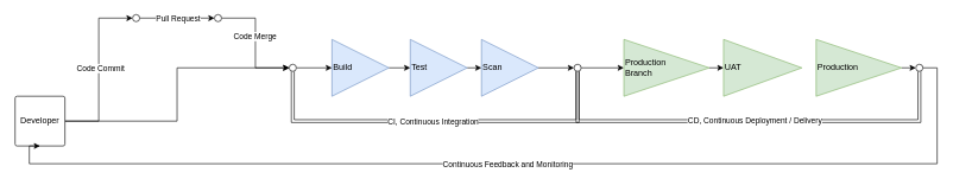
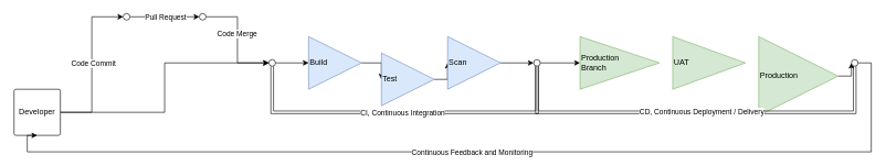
  <mxCell id="0" />
  <mxCell id="1" parent="0" />
  <mxCell id="2" style="edgeStyle=orthogonalEdgeStyle;rounded=0;orthogonalLoop=1;jettySize=auto;html=1;exitX=1;exitY=0.5;exitDx=0;exitDy=0;entryX=0;entryY=0.5;entryDx=0;entryDy=0;" edge="1" parent="1" source="5" target="8"><mxGeometry relative="1" as="geometry" /></mxCell>
  <mxCell id="3" value="Code Commit" style="edgeLabel;html=1;align=center;verticalAlign=middle;resizable=0;points=[];" vertex="1" connectable="0" parent="2"><mxGeometry x="0.004" y="-2" relative="1" as="geometry"><mxPoint y="-2" as="offset" /></mxGeometry></mxCell>
  <mxCell id="4" style="edgeStyle=orthogonalEdgeStyle;rounded=0;orthogonalLoop=1;jettySize=auto;html=1;exitX=1;exitY=0.5;exitDx=0;exitDy=0;entryX=0;entryY=0.5;entryDx=0;entryDy=0;" edge="1" parent="1" source="5" target="15"><mxGeometry relative="1" as="geometry" /></mxCell>
  <mxCell id="5" value="Developer" style="rounded=1;whiteSpace=wrap;html=1;arcSize=4;" vertex="1" parent="1"><mxGeometry x="20" y="135" width="70" height="70" as="geometry" /></mxCell>
  <mxCell id="6" style="edgeStyle=orthogonalEdgeStyle;rounded=0;orthogonalLoop=1;jettySize=auto;html=1;exitX=1;exitY=0.5;exitDx=0;exitDy=0;entryX=0;entryY=0.5;entryDx=0;entryDy=0;" edge="1" parent="1" source="8" target="11"><mxGeometry relative="1" as="geometry" /></mxCell>
  <mxCell id="7" value="Pull Request" style="edgeLabel;html=1;align=center;verticalAlign=middle;resizable=0;points=[];" vertex="1" connectable="0" parent="6"><mxGeometry x="0.013" relative="1" as="geometry"><mxPoint as="offset" /></mxGeometry></mxCell>
  <mxCell id="8" value="" style="ellipse;whiteSpace=wrap;html=1;aspect=fixed;" vertex="1" parent="1"><mxGeometry x="185" y="20" width="10" height="10" as="geometry" /></mxCell>
  <mxCell id="9" style="edgeStyle=orthogonalEdgeStyle;rounded=0;orthogonalLoop=1;jettySize=auto;html=1;exitX=1;exitY=0.5;exitDx=0;exitDy=0;entryX=0;entryY=0.5;entryDx=0;entryDy=0;" edge="1" parent="1" source="11" target="15"><mxGeometry relative="1" as="geometry" /></mxCell>
  <mxCell id="10" value="Code Merge" style="edgeLabel;html=1;align=center;verticalAlign=middle;resizable=0;points=[];" vertex="1" connectable="0" parent="9"><mxGeometry x="-0.098" y="-1" relative="1" as="geometry"><mxPoint y="-1" as="offset" /></mxGeometry></mxCell>
  <mxCell id="11" value="" style="ellipse;whiteSpace=wrap;html=1;aspect=fixed;" vertex="1" parent="1"><mxGeometry x="300" y="20" width="10" height="10" as="geometry" /></mxCell>
  <mxCell id="12" style="edgeStyle=orthogonalEdgeStyle;rounded=0;orthogonalLoop=1;jettySize=auto;html=1;exitX=1;exitY=0.5;exitDx=0;exitDy=0;entryX=0;entryY=0.5;entryDx=0;entryDy=0;" edge="1" parent="1" source="15" target="17"><mxGeometry relative="1" as="geometry" /></mxCell>
  <mxCell id="13" style="edgeStyle=orthogonalEdgeStyle;rounded=0;orthogonalLoop=1;jettySize=auto;html=1;exitX=0.5;exitY=1;exitDx=0;exitDy=0;entryX=0.5;entryY=1;entryDx=0;entryDy=0;shape=link;" edge="1" parent="1" source="15" target="30"><mxGeometry relative="1" as="geometry"><Array as="points"><mxPoint x="410" y="170" /><mxPoint x="810" y="170" /></Array></mxGeometry></mxCell>
  <mxCell id="14" value="CI, Continuous Integration" style="edgeLabel;html=1;align=center;verticalAlign=middle;resizable=0;points=[];" vertex="1" connectable="0" parent="13"><mxGeometry x="-0.015" relative="1" as="geometry"><mxPoint as="offset" /></mxGeometry></mxCell>
  <mxCell id="15" value="" style="ellipse;whiteSpace=wrap;html=1;aspect=fixed;" vertex="1" parent="1"><mxGeometry x="405" y="90" width="10" height="10" as="geometry" /></mxCell>
  <mxCell id="16" style="edgeStyle=orthogonalEdgeStyle;rounded=0;orthogonalLoop=1;jettySize=auto;html=1;exitX=1;exitY=0.5;exitDx=0;exitDy=0;entryX=0;entryY=0.5;entryDx=0;entryDy=0;" edge="1" parent="1" source="17" target="19"><mxGeometry relative="1" as="geometry" /></mxCell>
  <mxCell id="17" value="Build" style="triangle;whiteSpace=wrap;html=1;align=left;fillColor=#dae8fc;strokeColor=#6c8ebf;" vertex="1" parent="1"><mxGeometry x="465" y="55" width="80" height="80" as="geometry" /></mxCell>
  <mxCell id="18" style="edgeStyle=orthogonalEdgeStyle;rounded=0;orthogonalLoop=1;jettySize=auto;html=1;exitX=1;exitY=0.5;exitDx=0;exitDy=0;entryX=0;entryY=0.5;entryDx=0;entryDy=0;" edge="1" parent="1" source="19" target="21"><mxGeometry relative="1" as="geometry" /></mxCell>
- <mxCell id="19" value="Test" style="triangle;whiteSpace=wrap;html=1;align=left;fillColor=#dae8fc;strokeColor=#6c8ebf;" vertex="1" parent="1"><mxGeometry x="575" y="55" width="80" height="80" as="geometry" /></mxCell>
+ <mxCell id="19" value="Test" style="triangle;whiteSpace=wrap;html=1;align=left;fillColor=#dae8fc;strokeColor=#6c8ebf;" vertex="1" parent="1"><mxGeometry x="575" y="80" width="80" height="80" as="geometry" /></mxCell>
  <mxCell id="20" style="edgeStyle=orthogonalEdgeStyle;rounded=0;orthogonalLoop=1;jettySize=auto;html=1;exitX=1;exitY=0.5;exitDx=0;exitDy=0;entryX=0;entryY=0.5;entryDx=0;entryDy=0;" edge="1" parent="1" source="30" target="23"><mxGeometry relative="1" as="geometry" /></mxCell>
  <mxCell id="21" value="Scan" style="triangle;whiteSpace=wrap;html=1;align=left;fillColor=#dae8fc;strokeColor=#6c8ebf;" vertex="1" parent="1"><mxGeometry x="675" y="55" width="80" height="80" as="geometry" /></mxCell>
- <mxCell id="22" style="edgeStyle=orthogonalEdgeStyle;rounded=0;orthogonalLoop=1;jettySize=auto;html=1;exitX=1;exitY=0.5;exitDx=0;exitDy=0;entryX=0;entryY=0.5;entryDx=0;entryDy=0;" edge="1" parent="1" source="23" target="24"><mxGeometry relative="1" as="geometry" /></mxCell>
  <mxCell id="23" value="Production&lt;div&gt;Branch&lt;/div&gt;" style="triangle;whiteSpace=wrap;html=1;align=left;fillColor=#d5e8d4;strokeColor=#82b366;" vertex="1" parent="1"><mxGeometry x="875" y="55" width="120" height="80" as="geometry" /></mxCell>
  <mxCell id="24" value="UAT" style="triangle;whiteSpace=wrap;html=1;align=left;fillColor=#d5e8d4;strokeColor=#82b366;" vertex="1" parent="1"><mxGeometry x="1015" y="55" width="110" height="80" as="geometry" /></mxCell>
  <mxCell id="25" style="edgeStyle=orthogonalEdgeStyle;rounded=0;orthogonalLoop=1;jettySize=auto;html=1;exitX=1;exitY=0.5;exitDx=0;exitDy=0;entryX=0;entryY=0.5;entryDx=0;entryDy=0;" edge="1" parent="1" source="26" target="33"><mxGeometry relative="1" as="geometry" /></mxCell>
- <mxCell id="26" value="Production" style="triangle;whiteSpace=wrap;html=1;align=left;fillColor=#d5e8d4;strokeColor=#82b366;" vertex="1" parent="1"><mxGeometry x="1145" y="55" width="120" height="80" as="geometry" /></mxCell>
+ <mxCell id="26" value="Production" style="triangle;whiteSpace=wrap;html=1;align=left;fillColor=#d5e8d4;strokeColor=#82b366;" vertex="1" parent="1"><mxGeometry x="1145" y="55" width="120" height="120" as="geometry" /></mxCell>
  <mxCell id="27" value="" style="edgeStyle=orthogonalEdgeStyle;rounded=0;orthogonalLoop=1;jettySize=auto;html=1;exitX=1;exitY=0.5;exitDx=0;exitDy=0;entryX=0;entryY=0.5;entryDx=0;entryDy=0;" edge="1" parent="1" source="21" target="30"><mxGeometry relative="1" as="geometry"><mxPoint x="755" y="95" as="sourcePoint" /><mxPoint x="875" y="95" as="targetPoint" /></mxGeometry></mxCell>
  <mxCell id="28" style="edgeStyle=orthogonalEdgeStyle;rounded=0;orthogonalLoop=1;jettySize=auto;html=1;exitX=0.5;exitY=1;exitDx=0;exitDy=0;entryX=0.5;entryY=1;entryDx=0;entryDy=0;shape=link;" edge="1" parent="1" source="30" target="33"><mxGeometry relative="1" as="geometry"><Array as="points"><mxPoint x="810" y="170" /><mxPoint x="1290" y="170" /></Array></mxGeometry></mxCell>
  <mxCell id="29" value="CD, Continuous Deployment / Delivery" style="edgeLabel;html=1;align=center;verticalAlign=middle;resizable=0;points=[];" vertex="1" connectable="0" parent="28"><mxGeometry x="0.025" y="1" relative="1" as="geometry"><mxPoint as="offset" /></mxGeometry></mxCell>
  <mxCell id="30" value="" style="ellipse;whiteSpace=wrap;html=1;aspect=fixed;" vertex="1" parent="1"><mxGeometry x="805" y="90" width="10" height="10" as="geometry" /></mxCell>
  <mxCell id="31" style="edgeStyle=orthogonalEdgeStyle;rounded=0;orthogonalLoop=1;jettySize=auto;html=1;exitX=1;exitY=0.5;exitDx=0;exitDy=0;entryX=0.5;entryY=1;entryDx=0;entryDy=0;" edge="1" parent="1" source="33" target="5"><mxGeometry relative="1" as="geometry"><Array as="points"><mxPoint x="1315" y="95" /><mxPoint x="1315" y="230" /><mxPoint x="40" y="230" /></Array></mxGeometry></mxCell>
  <mxCell id="32" value="Continuous Feedback and Monitoring" style="edgeLabel;html=1;align=center;verticalAlign=middle;resizable=0;points=[];" vertex="1" connectable="0" parent="31"><mxGeometry x="0.032" relative="1" as="geometry"><mxPoint as="offset" /></mxGeometry></mxCell>
  <mxCell id="33" value="" style="ellipse;whiteSpace=wrap;html=1;aspect=fixed;" vertex="1" parent="1"><mxGeometry x="1285" y="90" width="10" height="10" as="geometry" /></mxCell>
